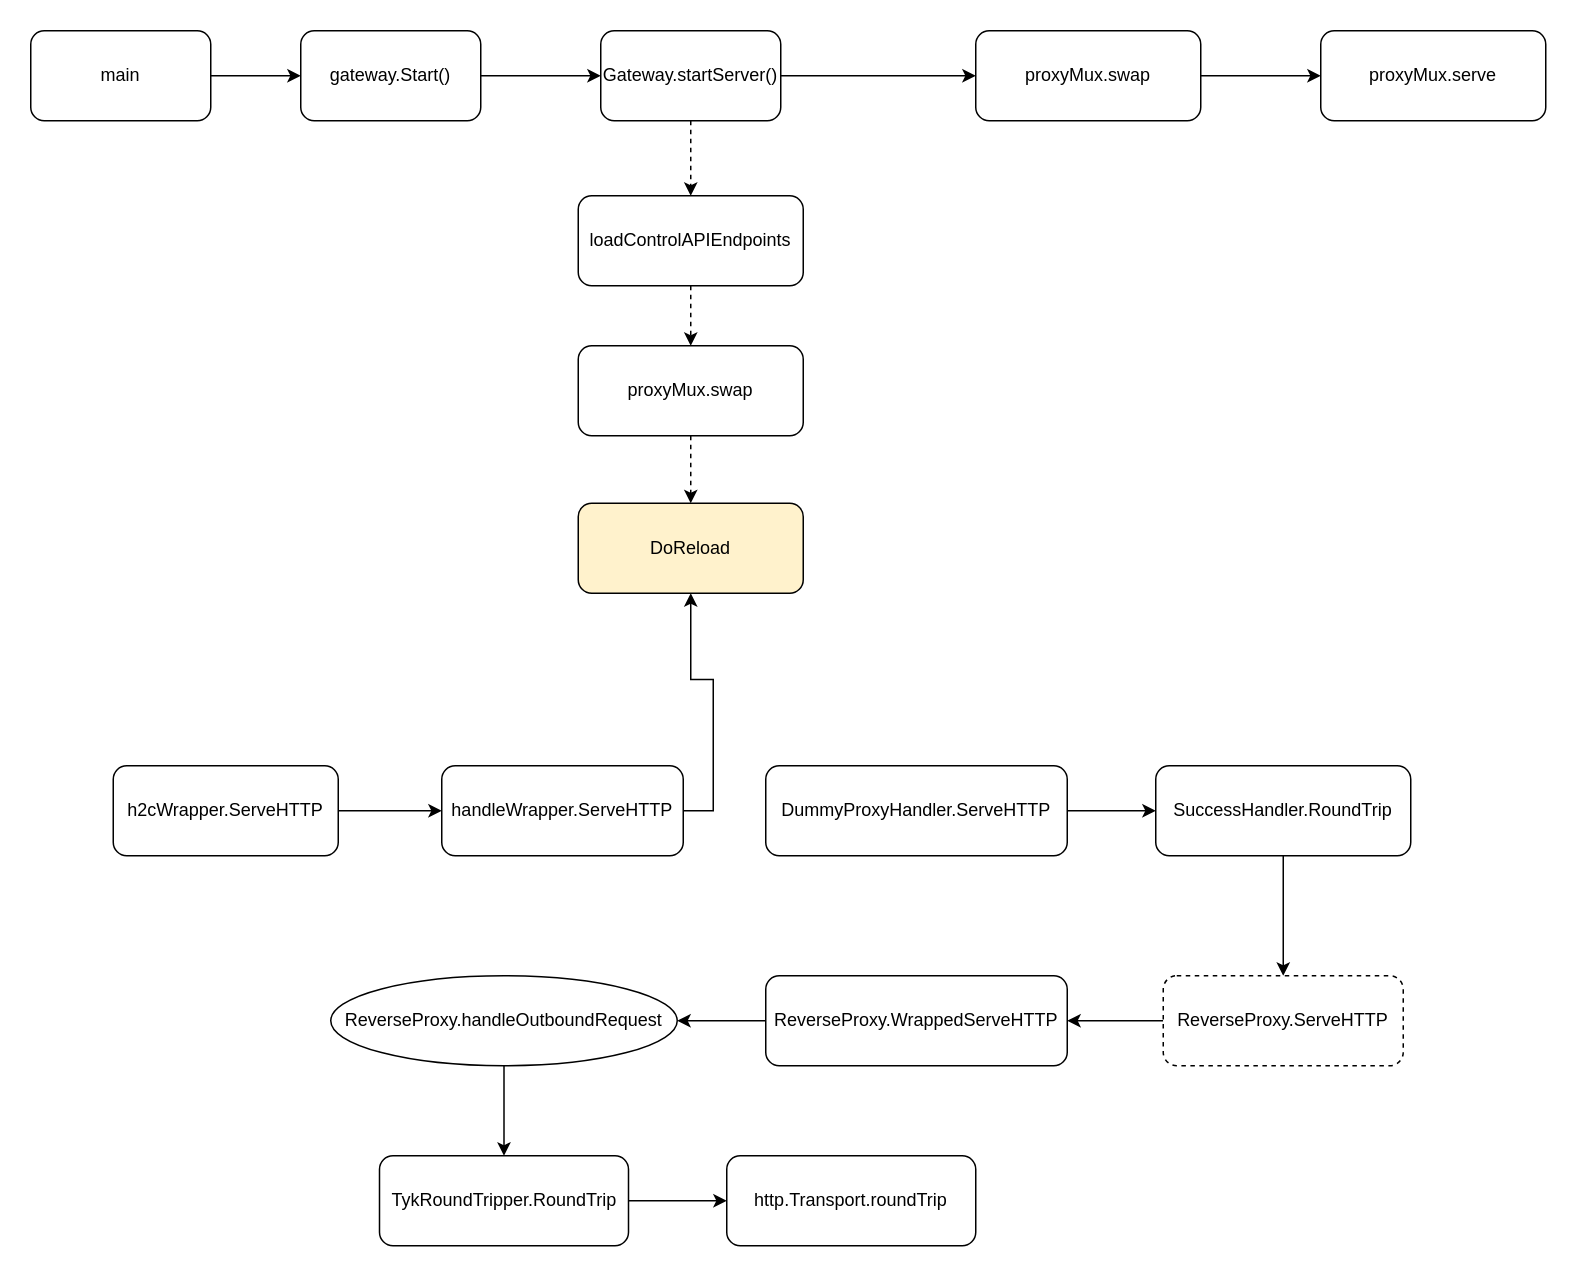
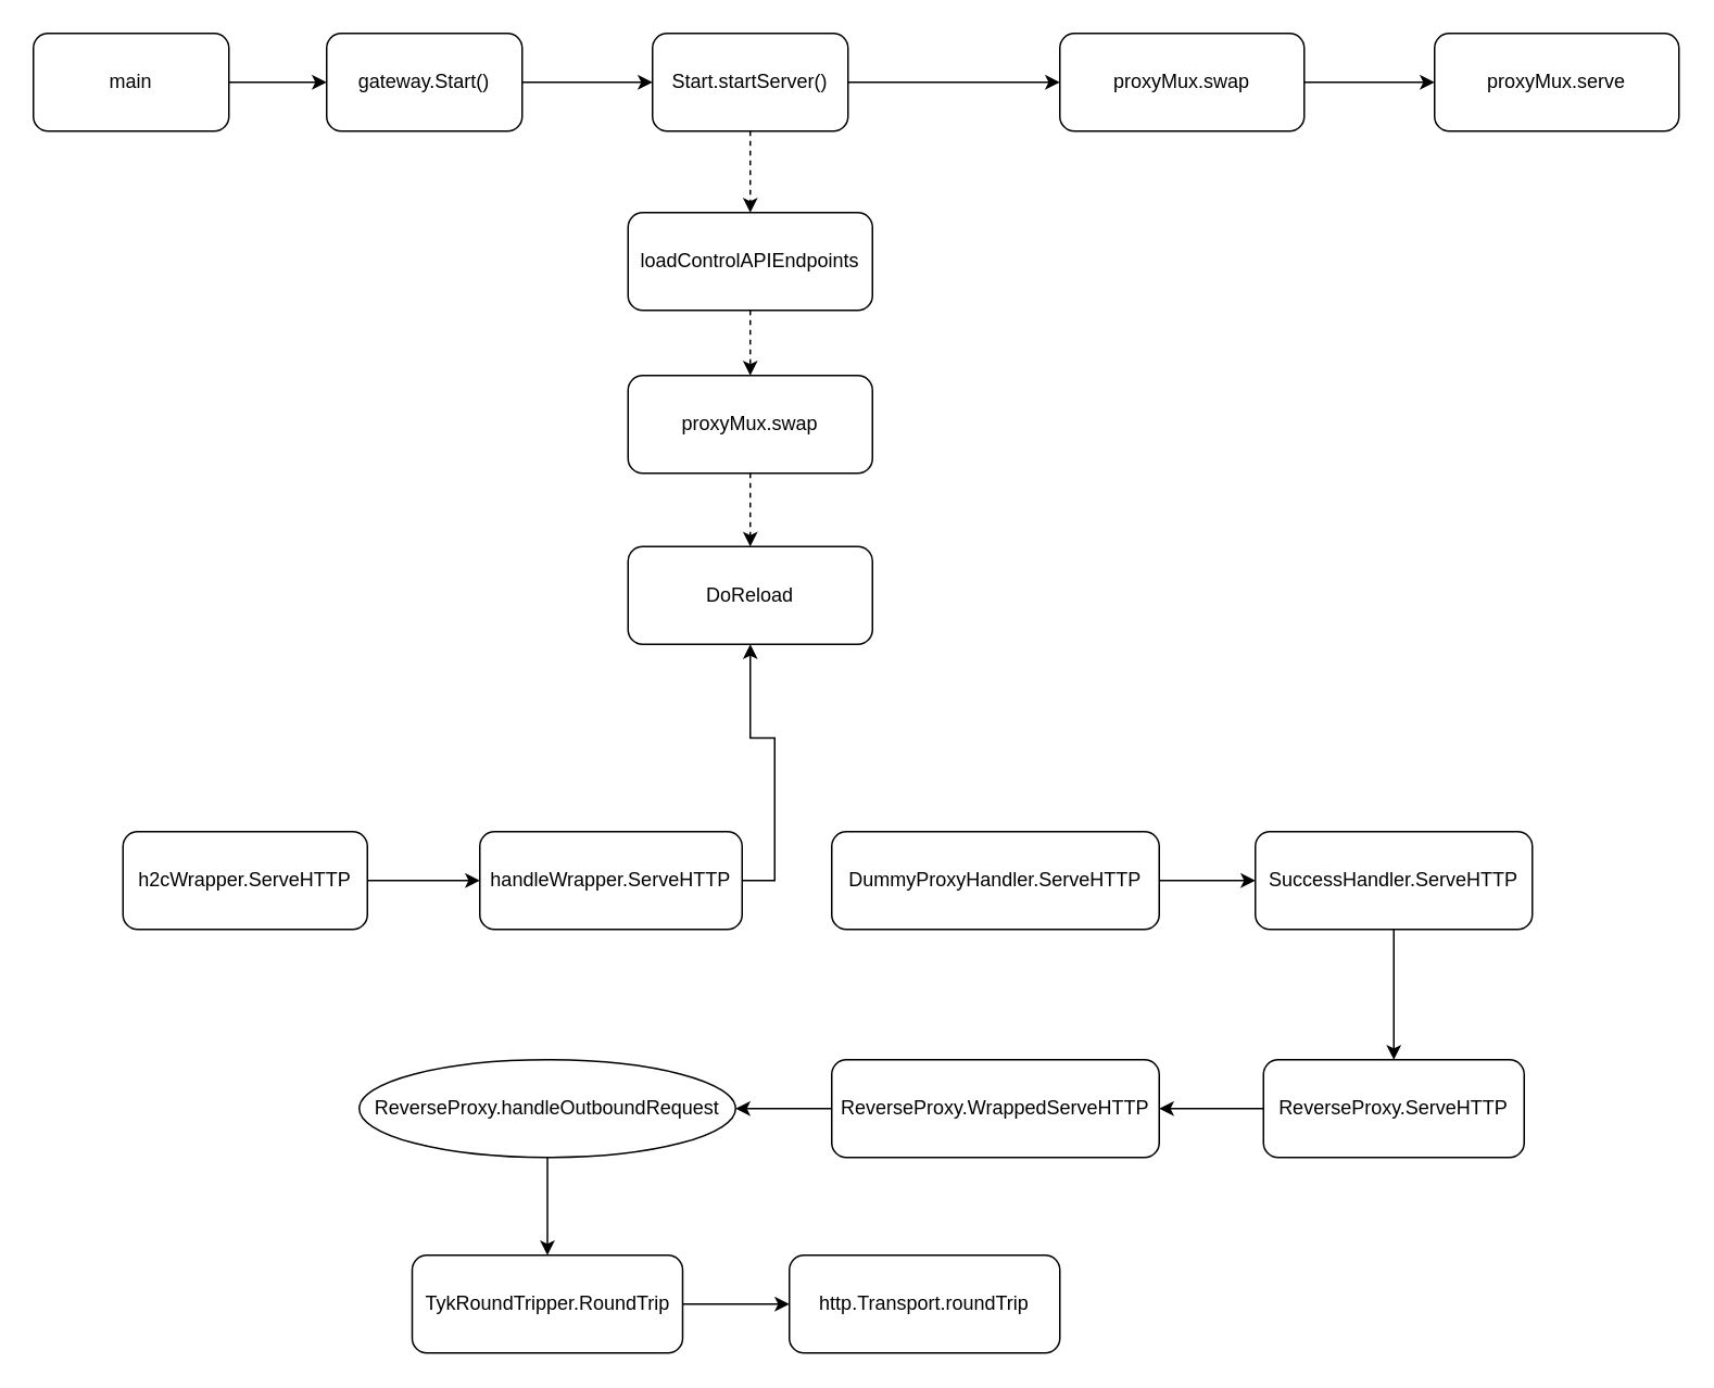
  <mxCell id="0" />
  <mxCell id="1" parent="0" />
  <mxCell id="2" style="edgeStyle=orthogonalEdgeStyle;rounded=0;orthogonalLoop=1;jettySize=auto;html=1;exitX=1;exitY=0.5;exitDx=0;exitDy=0;" edge="1" parent="1" source="3" target="5"><mxGeometry relative="1" as="geometry" /></mxCell>
  <mxCell id="3" value="main" style="rounded=1;whiteSpace=wrap;html=1;" vertex="1" parent="1"><mxGeometry x="20" y="20" width="120" height="60" as="geometry" /></mxCell>
  <mxCell id="4" style="edgeStyle=orthogonalEdgeStyle;rounded=0;orthogonalLoop=1;jettySize=auto;html=1;exitX=1;exitY=0.5;exitDx=0;exitDy=0;entryX=0;entryY=0.5;entryDx=0;entryDy=0;" edge="1" parent="1" source="5" target="8"><mxGeometry relative="1" as="geometry" /></mxCell>
  <mxCell id="5" value="gateway.Start()" style="rounded=1;whiteSpace=wrap;html=1;" vertex="1" parent="1"><mxGeometry x="200" y="20" width="120" height="60" as="geometry" /></mxCell>
  <mxCell id="6" style="edgeStyle=orthogonalEdgeStyle;rounded=0;orthogonalLoop=1;jettySize=auto;html=1;exitX=1;exitY=0.5;exitDx=0;exitDy=0;entryX=0;entryY=0.5;entryDx=0;entryDy=0;" edge="1" parent="1" source="8" target="15"><mxGeometry relative="1" as="geometry" /></mxCell>
  <mxCell id="7" style="edgeStyle=orthogonalEdgeStyle;rounded=0;orthogonalLoop=1;jettySize=auto;html=1;exitX=0.5;exitY=1;exitDx=0;exitDy=0;entryX=0.5;entryY=0;entryDx=0;entryDy=0;dashed=1;" edge="1" parent="1" source="8" target="10"><mxGeometry relative="1" as="geometry" /></mxCell>
- <mxCell id="8" value="Gateway.startServer()" style="rounded=1;whiteSpace=wrap;html=1;" vertex="1" parent="1"><mxGeometry x="400" y="20" width="120" height="60" as="geometry" /></mxCell>
+ <mxCell id="8" value="Start.startServer()" style="rounded=1;whiteSpace=wrap;html=1;" vertex="1" parent="1"><mxGeometry x="400" y="20" width="120" height="60" as="geometry" /></mxCell>
  <mxCell id="9" style="edgeStyle=orthogonalEdgeStyle;rounded=0;orthogonalLoop=1;jettySize=auto;html=1;exitX=0.5;exitY=1;exitDx=0;exitDy=0;entryX=0.5;entryY=0;entryDx=0;entryDy=0;dashed=1;" edge="1" parent="1" source="10" target="12"><mxGeometry relative="1" as="geometry" /></mxCell>
  <mxCell id="10" value="loadControlAPIEndpoints" style="rounded=1;whiteSpace=wrap;html=1;" vertex="1" parent="1"><mxGeometry x="385" y="130" width="150" height="60" as="geometry" /></mxCell>
  <mxCell id="11" style="edgeStyle=orthogonalEdgeStyle;rounded=0;orthogonalLoop=1;jettySize=auto;html=1;exitX=0.5;exitY=1;exitDx=0;exitDy=0;entryX=0.5;entryY=0;entryDx=0;entryDy=0;dashed=1;" edge="1" parent="1" source="12" target="13"><mxGeometry relative="1" as="geometry" /></mxCell>
  <mxCell id="12" value="proxyMux.swap" style="rounded=1;whiteSpace=wrap;html=1;" vertex="1" parent="1"><mxGeometry x="385" y="230" width="150" height="60" as="geometry" /></mxCell>
- <mxCell id="13" value="DoReload" style="rounded=1;whiteSpace=wrap;html=1;fillColor=#fff2cc;" vertex="1" parent="1"><mxGeometry x="385" y="335" width="150" height="60" as="geometry" /></mxCell>
+ <mxCell id="13" value="DoReload" style="rounded=1;whiteSpace=wrap;html=1;" vertex="1" parent="1"><mxGeometry x="385" y="335" width="150" height="60" as="geometry" /></mxCell>
  <mxCell id="14" style="edgeStyle=orthogonalEdgeStyle;rounded=0;orthogonalLoop=1;jettySize=auto;html=1;exitX=1;exitY=0.5;exitDx=0;exitDy=0;entryX=0;entryY=0.5;entryDx=0;entryDy=0;" edge="1" parent="1" source="15" target="16"><mxGeometry relative="1" as="geometry" /></mxCell>
  <mxCell id="15" value="proxyMux.swap" style="rounded=1;whiteSpace=wrap;html=1;" vertex="1" parent="1"><mxGeometry x="650" y="20" width="150" height="60" as="geometry" /></mxCell>
  <mxCell id="16" value="proxyMux.serve" style="rounded=1;whiteSpace=wrap;html=1;" vertex="1" parent="1"><mxGeometry x="880" y="20" width="150" height="60" as="geometry" /></mxCell>
  <mxCell id="17" style="edgeStyle=orthogonalEdgeStyle;rounded=0;orthogonalLoop=1;jettySize=auto;html=1;exitX=1;exitY=0.5;exitDx=0;exitDy=0;entryX=0;entryY=0.5;entryDx=0;entryDy=0;" edge="1" parent="1" source="18" target="20"><mxGeometry relative="1" as="geometry" /></mxCell>
  <mxCell id="18" value="h2cWrapper.ServeHTTP" style="rounded=1;whiteSpace=wrap;html=1;" vertex="1" parent="1"><mxGeometry x="75" y="510" width="150" height="60" as="geometry" /></mxCell>
  <mxCell id="19" style="edgeStyle=orthogonalEdgeStyle;rounded=0;orthogonalLoop=1;jettySize=auto;html=1;exitX=1;exitY=0.5;exitDx=0;exitDy=0;" edge="1" parent="1" source="20" target="13"><mxGeometry relative="1" as="geometry" /></mxCell>
  <mxCell id="20" value="handleWrapper.ServeHTTP" style="rounded=1;whiteSpace=wrap;html=1;" vertex="1" parent="1"><mxGeometry x="294" y="510" width="161" height="60" as="geometry" /></mxCell>
  <mxCell id="21" style="edgeStyle=orthogonalEdgeStyle;rounded=0;orthogonalLoop=1;jettySize=auto;html=1;exitX=1;exitY=0.5;exitDx=0;exitDy=0;entryX=0;entryY=0.5;entryDx=0;entryDy=0;" edge="1" parent="1" source="22" target="24"><mxGeometry relative="1" as="geometry" /></mxCell>
  <mxCell id="22" value="DummyProxyHandler.ServeHTTP" style="rounded=1;whiteSpace=wrap;html=1;" vertex="1" parent="1"><mxGeometry x="510" y="510" width="201" height="60" as="geometry" /></mxCell>
  <mxCell id="23" style="edgeStyle=orthogonalEdgeStyle;rounded=0;orthogonalLoop=1;jettySize=auto;html=1;exitX=0.5;exitY=1;exitDx=0;exitDy=0;" edge="1" parent="1" source="24" target="26"><mxGeometry relative="1" as="geometry" /></mxCell>
- <mxCell id="24" value="SuccessHandler.RoundTrip" style="rounded=1;whiteSpace=wrap;html=1;" vertex="1" parent="1"><mxGeometry x="770" y="510" width="170" height="60" as="geometry" /></mxCell>
+ <mxCell id="24" value="SuccessHandler.ServeHTTP" style="rounded=1;whiteSpace=wrap;html=1;" vertex="1" parent="1"><mxGeometry x="770" y="510" width="170" height="60" as="geometry" /></mxCell>
  <mxCell id="25" style="edgeStyle=orthogonalEdgeStyle;rounded=0;orthogonalLoop=1;jettySize=auto;html=1;exitX=0;exitY=0.5;exitDx=0;exitDy=0;entryX=1;entryY=0.5;entryDx=0;entryDy=0;" edge="1" parent="1" source="26" target="28"><mxGeometry relative="1" as="geometry" /></mxCell>
- <mxCell id="26" value="ReverseProxy.ServeHTTP" style="rounded=1;whiteSpace=wrap;html=1;dashed=1;" vertex="1" parent="1"><mxGeometry x="775" y="650" width="160" height="60" as="geometry" /></mxCell>
+ <mxCell id="26" value="ReverseProxy.ServeHTTP" style="rounded=1;whiteSpace=wrap;html=1;" vertex="1" parent="1"><mxGeometry x="775" y="650" width="160" height="60" as="geometry" /></mxCell>
  <mxCell id="27" style="edgeStyle=orthogonalEdgeStyle;rounded=0;orthogonalLoop=1;jettySize=auto;html=1;exitX=0;exitY=0.5;exitDx=0;exitDy=0;entryX=1;entryY=0.5;entryDx=0;entryDy=0;" edge="1" parent="1" source="28" target="30"><mxGeometry relative="1" as="geometry" /></mxCell>
  <mxCell id="28" value="ReverseProxy.WrappedServeHTTP" style="rounded=1;whiteSpace=wrap;html=1;" vertex="1" parent="1"><mxGeometry x="510" y="650" width="201" height="60" as="geometry" /></mxCell>
  <mxCell id="29" style="edgeStyle=orthogonalEdgeStyle;rounded=0;orthogonalLoop=1;jettySize=auto;html=1;exitX=0.5;exitY=1;exitDx=0;exitDy=0;" edge="1" parent="1" source="30" target="32"><mxGeometry relative="1" as="geometry" /></mxCell>
  <mxCell id="30" value="ReverseProxy.handleOutboundRequest" style="ellipse;whiteSpace=wrap;html=1;" vertex="1" parent="1"><mxGeometry x="220" y="650" width="231" height="60" as="geometry" /></mxCell>
  <mxCell id="31" style="edgeStyle=orthogonalEdgeStyle;rounded=0;orthogonalLoop=1;jettySize=auto;html=1;exitX=1;exitY=0.5;exitDx=0;exitDy=0;entryX=0;entryY=0.5;entryDx=0;entryDy=0;" edge="1" parent="1" source="32" target="33"><mxGeometry relative="1" as="geometry" /></mxCell>
  <mxCell id="32" value="TykRoundTripper.RoundTrip" style="rounded=1;whiteSpace=wrap;html=1;" vertex="1" parent="1"><mxGeometry x="252.5" y="770" width="166" height="60" as="geometry" /></mxCell>
  <mxCell id="33" value="http.Transport.roundTrip" style="rounded=1;whiteSpace=wrap;html=1;" vertex="1" parent="1"><mxGeometry x="484" y="770" width="166" height="60" as="geometry" /></mxCell>
